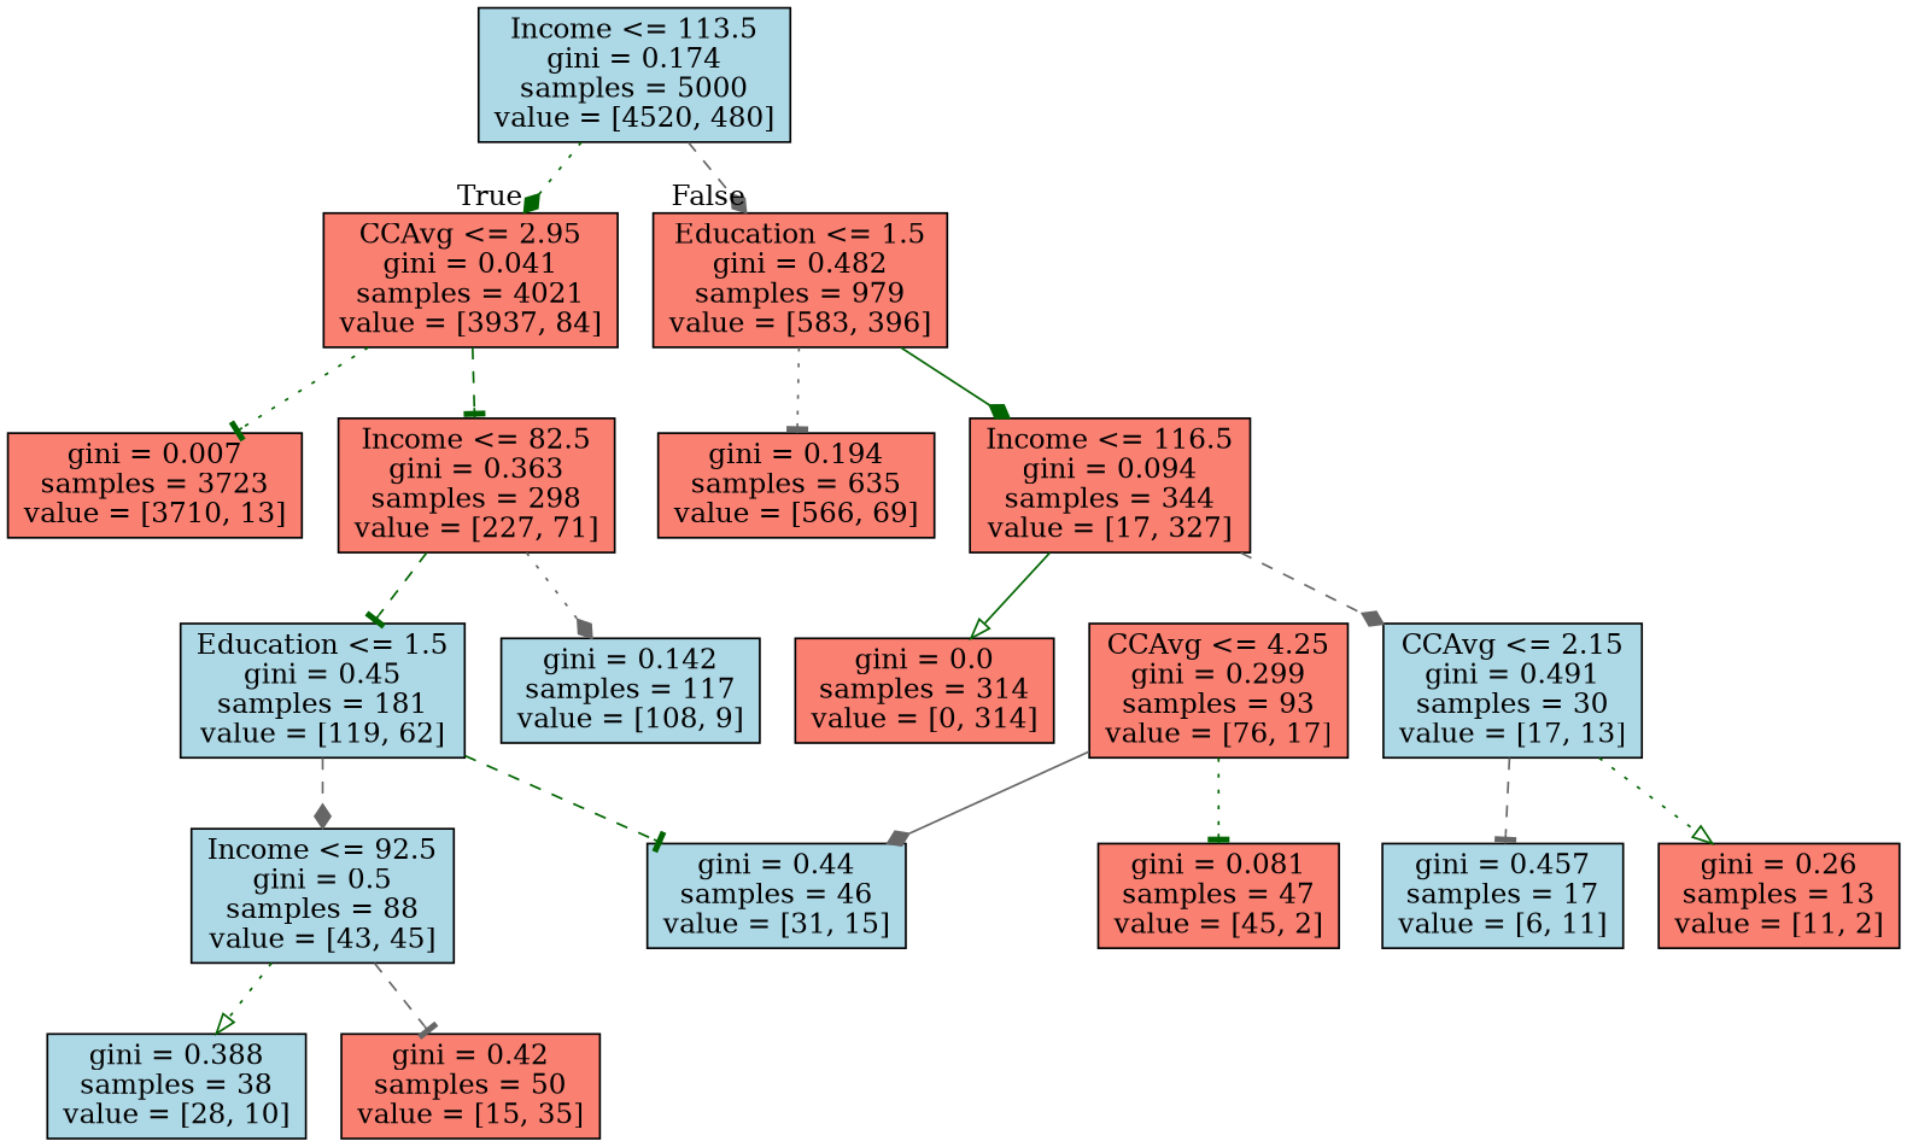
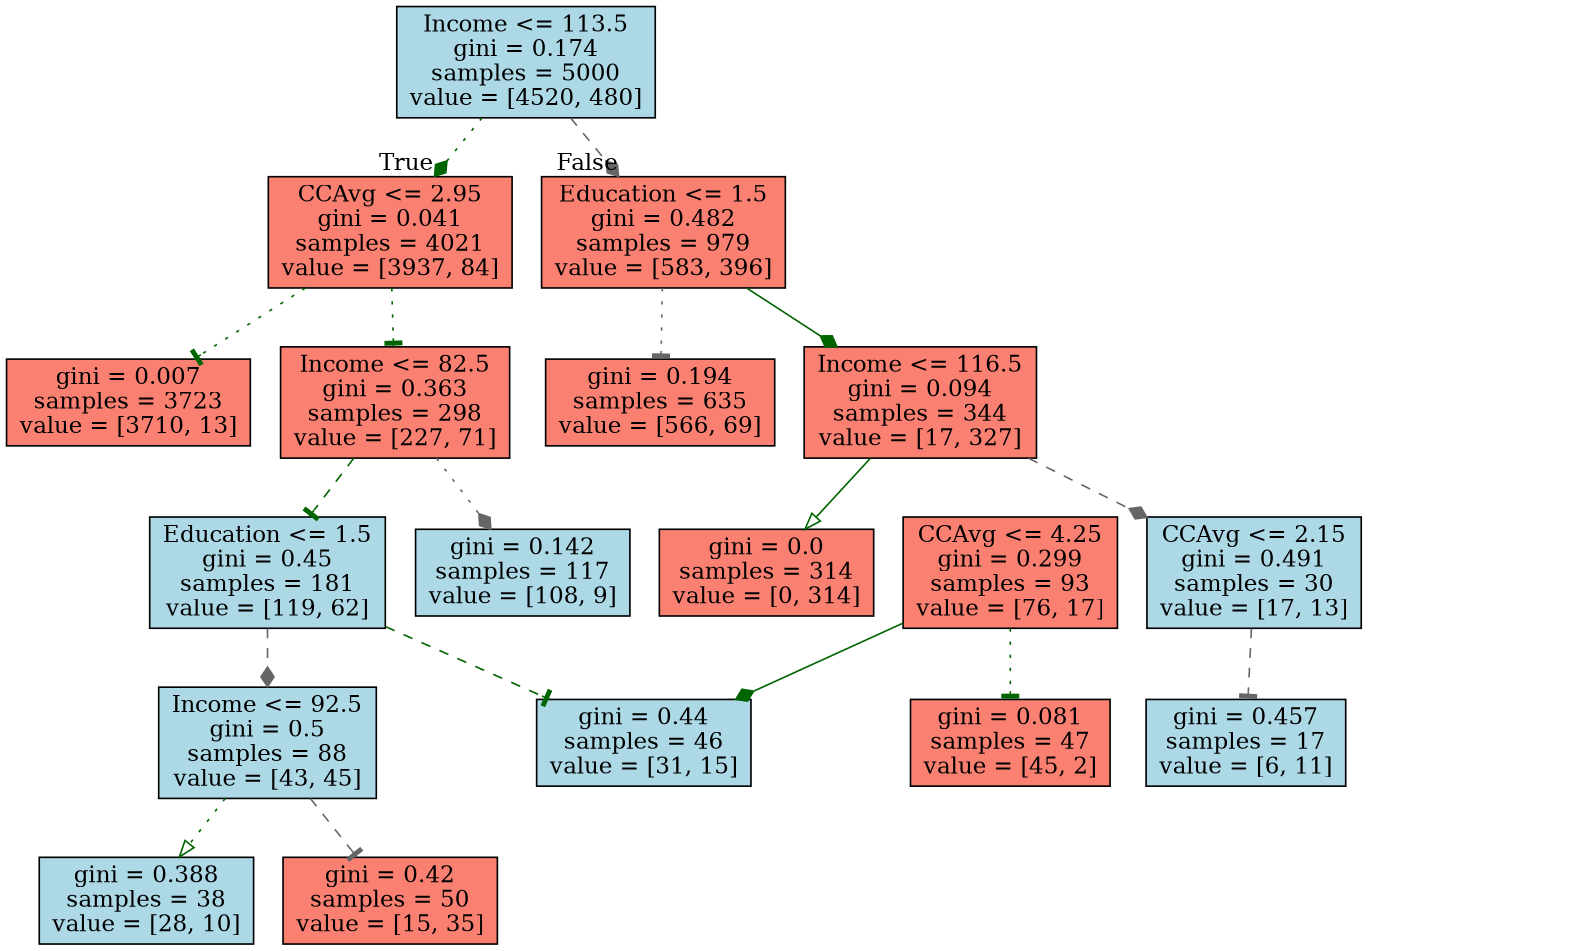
  digraph {
    node [fillcolor=salmon shape=box style=filled]
    edge [arrowhead=tee color=darkgreen style=dotted]
    n1 [fillcolor=lightblue label="Income <= 113.5\ngini = 0.174\nsamples = 5000\nvalue = [4520, 480]"]
    n2 [label="CCAvg <= 2.95\ngini = 0.041\nsamples = 4021\nvalue = [3937, 84]"]
    n3 [label="Education <= 1.5\ngini = 0.482\nsamples = 979\nvalue = [583, 396]"]
    n4 [label="gini = 0.007\nsamples = 3723\nvalue = [3710, 13]"]
    n5 [label="Income <= 82.5\ngini = 0.363\nsamples = 298\nvalue = [227, 71]"]
    n6 [label="gini = 0.194\nsamples = 635\nvalue = [566, 69]"]
    n7 [label="Income <= 116.5\ngini = 0.094\nsamples = 344\nvalue = [17, 327]"]
    n8 [fillcolor=lightblue label="gini = 0.142\nsamples = 117\nvalue = [108, 9]"]
    n9 [fillcolor=lightblue label="Education <= 1.5\ngini = 0.45\nsamples = 181\nvalue = [119, 62]"]
    n10 [fillcolor=lightblue label="Income <= 92.5\ngini = 0.5\nsamples = 88\nvalue = [43, 45]"]
    n11 [fillcolor=lightblue label="gini = 0.44\nsamples = 46\nvalue = [31, 15]"]
    n12 [label="CCAvg <= 4.25\ngini = 0.299\nsamples = 93\nvalue = [76, 17]"]
    n13 [label="gini = 0.081\nsamples = 47\nvalue = [45, 2]"]
    n14 [fillcolor=lightblue label="gini = 0.388\nsamples = 38\nvalue = [28, 10]"]
    n15 [label="gini = 0.42\nsamples = 50\nvalue = [15, 35]"]
    n16 [fillcolor=lightblue label="CCAvg <= 2.15\ngini = 0.491\nsamples = 30\nvalue = [17, 13]"]
    n17 [label="gini = 0.0\nsamples = 314\nvalue = [0, 314]"]
-   n18 [label="gini = 0.26\nsamples = 13\nvalue = [11, 2]"]
    n19 [fillcolor=lightblue label="gini = 0.457\nsamples = 17\nvalue = [6, 11]"]
    n1 -> n2 [arrowhead=diamond headlabel=True labelangle=45 labeldistance=2.5]
    n1 -> n3 [arrowhead=diamond color=gray40 headlabel=False labelangle=-45 labeldistance=2.5 style=dashed]
    n2 -> n4
-   n2 -> n5 [style=dashed]
+   n2 -> n5
    n3 -> n6 [color=gray40]
    n3 -> n7 [arrowhead=diamond style=solid]
    n5 -> n8 [arrowhead=diamond color=gray40]
    n5 -> n9 [style=dashed]
    n7 -> n16 [arrowhead=diamond color=gray40 style=dashed]
    n7 -> n17 [arrowhead=onormal style=solid]
    n9 -> n10 [arrowhead=diamond color=gray40 style=dashed]
    n9 -> n11 [style=dashed]
    n10 -> n14 [arrowhead=onormal]
    n10 -> n15 [color=gray40 style=dashed]
-   n12 -> n11 [arrowhead=diamond color=gray40 style=solid]
+   n12 -> n11 [arrowhead=diamond style=solid]
    n12 -> n13
-   n16 -> n18 [arrowhead=onormal]
    n16 -> n19 [color=gray40 style=dashed]
  }
